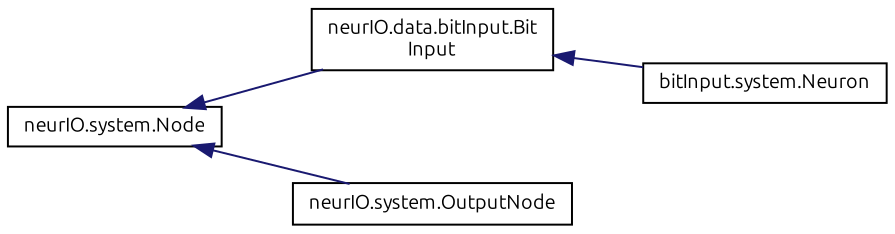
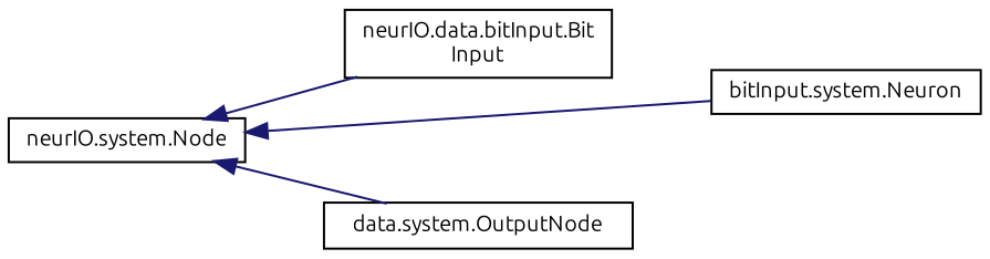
  digraph {
    fontname=Ubuntu
    rankdir=LR
    node [color=black fillcolor=white fontname=Ubuntu fontsize=10 shape=record style=filled]
    edge [color=midnightblue dir=back fontname=Ubuntu fontsize=10 labelfontname=Helvetica labelfontsize=10 style=solid]
    n1 [height=0.2 label="neurIO.system.Node" width=0.4]
    n2 [height=0.2 label="neurIO.data.bitInput.Bit\lInput" width=0.4]
    n3 [height=0.2 label="bitInput.system.Neuron" width=0.4]
-   n4 [height=0.2 label="neurIO.system.OutputNode" width=0.4]
+   n4 [height=0.2 label="data.system.OutputNode" width=0.4]
    n1 -> n2
-   n2 -> n3
+   n1 -> n3
    n1 -> n4
  }
